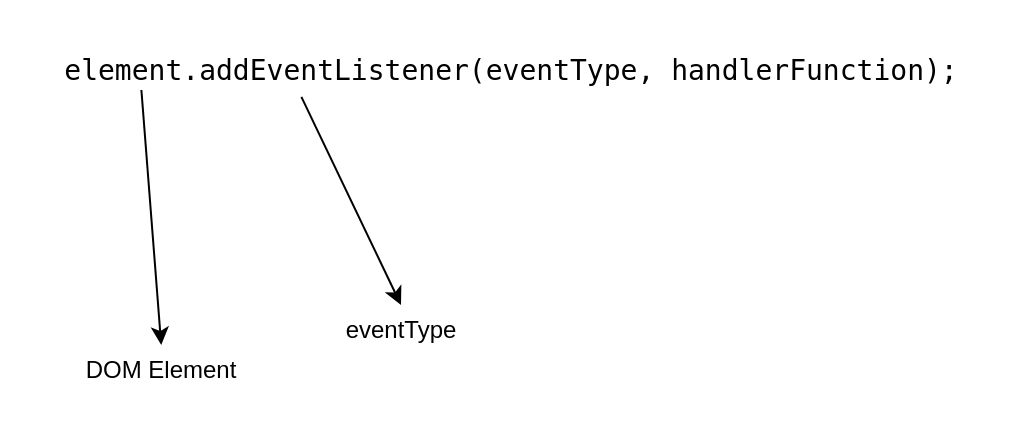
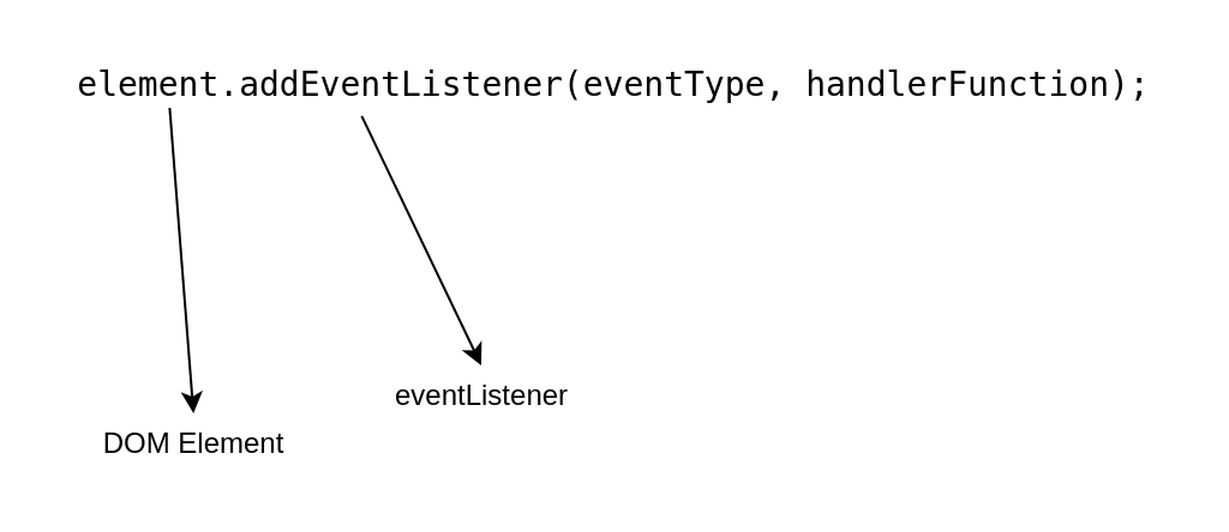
  <mxCell id="0" />
  <mxCell id="1" parent="0" />
  <mxCell id="2" style="edgeStyle=none;html=1;" edge="1" parent="1"><mxGeometry relative="1" as="geometry"><mxPoint x="80.118" y="172" as="targetPoint" /><mxPoint x="70" y="42" as="sourcePoint" /></mxGeometry></mxCell>
  <mxCell id="3" value="DOM Element" style="text;html=1;align=center;verticalAlign=middle;resizable=0;points=[];autosize=1;strokeColor=none;fillColor=none;" vertex="1" parent="1"><mxGeometry x="30" y="170" width="100" height="30" as="geometry" /></mxCell>
  <mxCell id="4" value="&lt;div style=&quot;font-family: &amp;quot;Droid Sans Mono&amp;quot;, &amp;quot;monospace&amp;quot;, monospace; font-size: 14px; line-height: 19px; white-space-collapse: preserve;&quot;&gt;&lt;span style=&quot;&quot;&gt;element.addEventListener(eventType, handlerFunction);&lt;/span&gt;&lt;/div&gt;" style="text;html=1;align=center;verticalAlign=middle;resizable=0;points=[];autosize=1;strokeColor=none;fillColor=none;fontColor=default;labelBackgroundColor=default;" vertex="1" parent="1"><mxGeometry y="20" width="470" height="30" as="geometry" x="20" /></mxCell>
  <mxCell id="5" value="" style="edgeStyle=none;orthogonalLoop=1;jettySize=auto;html=1;exitX=0.277;exitY=0.931;exitDx=0;exitDy=0;exitPerimeter=0;" edge="1" parent="1" source="4"><mxGeometry width="100" relative="1" as="geometry"><mxPoint x="110" y="62" as="sourcePoint" /><mxPoint x="200" y="152" as="targetPoint" /><Array as="points" /></mxGeometry></mxCell>
- <mxCell id="6" value="eventType" style="text;html=1;align=center;verticalAlign=middle;resizable=0;points=[];autosize=1;strokeColor=none;fillColor=none;" vertex="1" parent="1"><mxGeometry x="150" y="150" width="100" height="30" as="geometry" /></mxCell>
+ <mxCell id="6" value="eventListener" style="text;html=1;align=center;verticalAlign=middle;resizable=0;points=[];autosize=1;strokeColor=none;fillColor=none;" vertex="1" parent="1"><mxGeometry x="150" y="150" width="100" height="30" as="geometry" /></mxCell>
